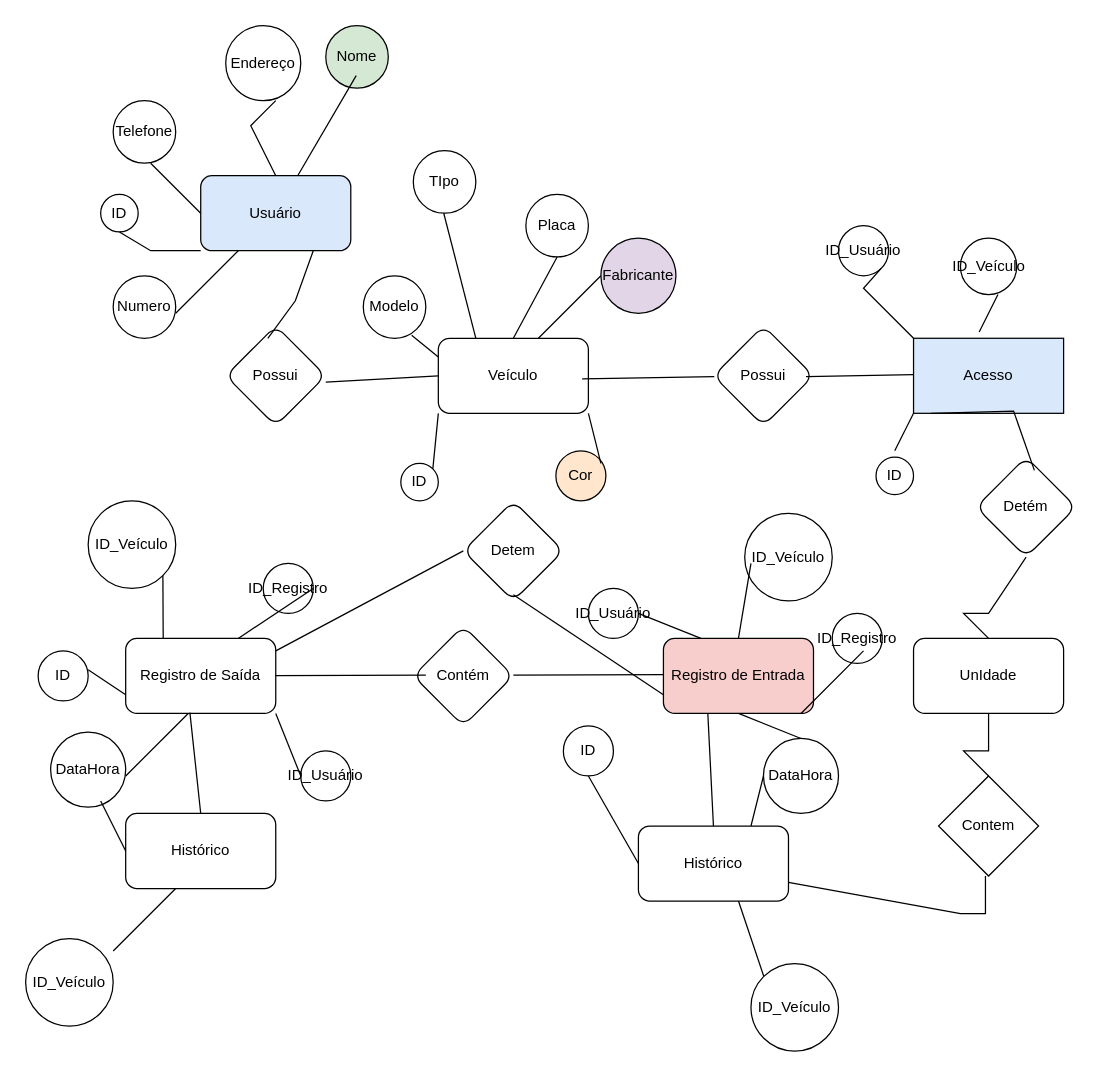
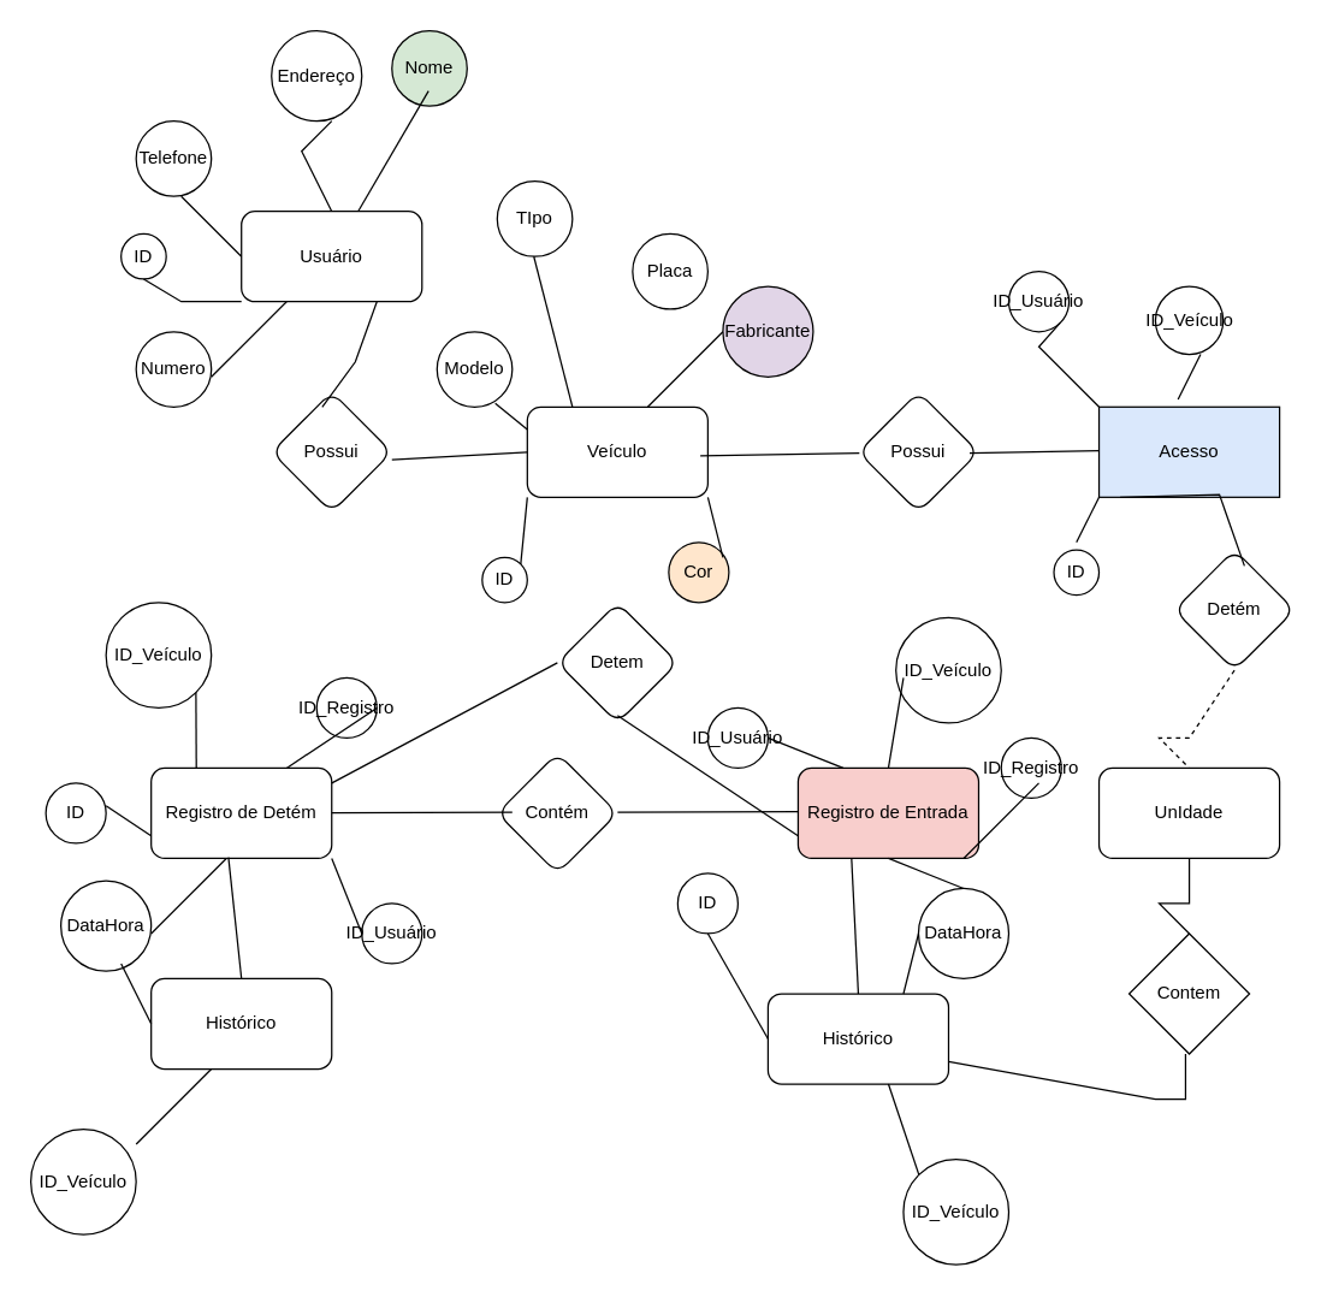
  <mxCell id="0" />
  <mxCell id="1" parent="0" />
- <mxCell id="2" value="Usuário" style="rounded=1;whiteSpace=wrap;html=1;fillColor=#dae8fc;" vertex="1" parent="1"><mxGeometry x="160" y="140" width="120" height="60" as="geometry" /></mxCell>
+ <mxCell id="2" value="Usuário" style="rounded=1;whiteSpace=wrap;html=1;" vertex="1" parent="1"><mxGeometry x="160" y="140" width="120" height="60" as="geometry" /></mxCell>
  <mxCell id="3" value="Possui" style="rhombus;whiteSpace=wrap;html=1;rounded=1;" vertex="1" parent="1"><mxGeometry x="180" y="260" width="80" height="80" as="geometry" /></mxCell>
  <mxCell id="4" value="Veículo" style="whiteSpace=wrap;html=1;rounded=1;" vertex="1" parent="1"><mxGeometry x="350" y="270" width="120" height="60" as="geometry" /></mxCell>
  <mxCell id="5" value="Detem" style="rhombus;whiteSpace=wrap;html=1;rounded=1;" vertex="1" parent="1"><mxGeometry x="370" y="400" width="80" height="80" as="geometry" /></mxCell>
  <mxCell id="6" value="Registro de Entrada" style="whiteSpace=wrap;html=1;rounded=1;fillColor=#f8cecc;" vertex="1" parent="1"><mxGeometry x="530" y="510" width="120" height="60" as="geometry" /></mxCell>
- <mxCell id="7" value="Registro de Saída" style="whiteSpace=wrap;html=1;rounded=1;" vertex="1" parent="1"><mxGeometry x="100" y="510" width="120" height="60" as="geometry" /></mxCell>
+ <mxCell id="7" value="Registro de Detém" style="whiteSpace=wrap;html=1;rounded=1;" vertex="1" parent="1"><mxGeometry x="100" y="510" width="120" height="60" as="geometry" /></mxCell>
  <mxCell id="8" value="UnIdade" style="rounded=1;whiteSpace=wrap;html=1;" vertex="1" parent="1"><mxGeometry x="730" y="510" width="120" height="60" as="geometry" /></mxCell>
  <mxCell id="9" value="Acesso" style="rounded=0;whiteSpace=wrap;html=1;fillColor=#dae8fc;" vertex="1" parent="1"><mxGeometry x="730" y="270" width="120" height="60" as="geometry" /></mxCell>
  <mxCell id="10" value="Histórico" style="whiteSpace=wrap;html=1;rounded=1;" vertex="1" parent="1"><mxGeometry x="100" y="650" width="120" height="60" as="geometry" /></mxCell>
  <mxCell id="11" value="Histórico" style="whiteSpace=wrap;html=1;rounded=1;" vertex="1" parent="1"><mxGeometry x="510" y="660" width="120" height="60" as="geometry" /></mxCell>
  <mxCell id="12" style="edgeStyle=orthogonalEdgeStyle;rounded=0;orthogonalLoop=1;jettySize=auto;html=1;exitX=0.5;exitY=1;exitDx=0;exitDy=0;" edge="1" parent="1" source="10" target="10"><mxGeometry relative="1" as="geometry" /></mxCell>
  <mxCell id="13" value="Contém" style="rhombus;whiteSpace=wrap;html=1;rounded=1;" vertex="1" parent="1"><mxGeometry x="330" y="500" width="80" height="80" as="geometry" /></mxCell>
  <mxCell id="14" value="Possui" style="rhombus;whiteSpace=wrap;html=1;rounded=1;" vertex="1" parent="1"><mxGeometry x="570" y="260" width="80" height="80" as="geometry" /></mxCell>
  <mxCell id="15" value="Detém" style="rhombus;whiteSpace=wrap;html=1;rounded=1;" vertex="1" parent="1"><mxGeometry x="780" y="365" width="80" height="80" as="geometry" /></mxCell>
  <mxCell id="16" value="Contem" style="rhombus;whiteSpace=wrap;html=1;" vertex="1" parent="1"><mxGeometry x="750" y="620" width="80" height="80" as="geometry" /></mxCell>
  <mxCell id="17" value="Telefone" style="ellipse;whiteSpace=wrap;html=1;aspect=fixed;" vertex="1" parent="1"><mxGeometry x="90" y="80" width="50" height="50" as="geometry" /></mxCell>
  <mxCell id="18" value="Endereço" style="ellipse;whiteSpace=wrap;html=1;aspect=fixed;" vertex="1" parent="1"><mxGeometry x="180" y="20" width="60" height="60" as="geometry" /></mxCell>
  <mxCell id="19" value="Nome" style="ellipse;whiteSpace=wrap;html=1;aspect=fixed;fillColor=#d5e8d4;" vertex="1" parent="1"><mxGeometry x="260" y="20" width="50" height="50" as="geometry" /></mxCell>
  <mxCell id="20" value="TIpo" style="ellipse;whiteSpace=wrap;html=1;aspect=fixed;" vertex="1" parent="1"><mxGeometry x="330" y="120" width="50" height="50" as="geometry" /></mxCell>
  <mxCell id="21" value="Numero" style="ellipse;whiteSpace=wrap;html=1;aspect=fixed;" vertex="1" parent="1"><mxGeometry x="90" y="220" width="50" height="50" as="geometry" /></mxCell>
  <mxCell id="22" value="Modelo" style="ellipse;whiteSpace=wrap;html=1;aspect=fixed;" vertex="1" parent="1"><mxGeometry x="290" y="220" width="50" height="50" as="geometry" /></mxCell>
  <mxCell id="23" value="Placa" style="ellipse;whiteSpace=wrap;html=1;aspect=fixed;" vertex="1" parent="1"><mxGeometry x="420" y="155" width="50" height="50" as="geometry" /></mxCell>
  <mxCell id="24" value="ID" style="ellipse;whiteSpace=wrap;html=1;aspect=fixed;" vertex="1" parent="1"><mxGeometry x="80" y="155" width="30" height="30" as="geometry" /></mxCell>
  <mxCell id="25" value="ID" style="ellipse;whiteSpace=wrap;html=1;aspect=fixed;" vertex="1" parent="1"><mxGeometry x="320" y="370" width="30" height="30" as="geometry" /></mxCell>
  <mxCell id="26" value="Cor" style="ellipse;whiteSpace=wrap;html=1;aspect=fixed;fillColor=#ffe6cc;" vertex="1" parent="1"><mxGeometry x="444" y="360" width="40" height="40" as="geometry" /></mxCell>
  <mxCell id="27" value="ID_Veículo" style="ellipse;whiteSpace=wrap;html=1;aspect=fixed;" vertex="1" parent="1"><mxGeometry x="767.5" y="190" width="45" height="45" as="geometry" /></mxCell>
  <mxCell id="28" value="ID_Veículo" style="ellipse;whiteSpace=wrap;html=1;aspect=fixed;" vertex="1" parent="1"><mxGeometry x="20" y="750" width="70" height="70" as="geometry" /></mxCell>
  <mxCell id="29" value="ID_Usuário" style="ellipse;whiteSpace=wrap;html=1;aspect=fixed;" vertex="1" parent="1"><mxGeometry x="470" y="470" width="40" height="40" as="geometry" /></mxCell>
  <mxCell id="30" value="Fabricante" style="ellipse;whiteSpace=wrap;html=1;aspect=fixed;fillColor=#e1d5e7;" vertex="1" parent="1"><mxGeometry x="480" y="190" width="60" height="60" as="geometry" /></mxCell>
  <mxCell id="31" value="ID_Registro" style="ellipse;whiteSpace=wrap;html=1;aspect=fixed;" vertex="1" parent="1"><mxGeometry x="665" y="490" width="40" height="40" as="geometry" /></mxCell>
  <mxCell id="32" value="DataHora" style="ellipse;whiteSpace=wrap;html=1;aspect=fixed;" vertex="1" parent="1"><mxGeometry x="40" y="585" width="60" height="60" as="geometry" /></mxCell>
  <mxCell id="33" value="ID" style="ellipse;whiteSpace=wrap;html=1;aspect=fixed;" vertex="1" parent="1"><mxGeometry y="520" width="40" height="40" as="geometry" x="30" /></mxCell>
  <mxCell id="34" value="ID" style="ellipse;whiteSpace=wrap;html=1;aspect=fixed;" vertex="1" parent="1"><mxGeometry x="450" y="580" width="40" height="40" as="geometry" /></mxCell>
  <mxCell id="35" value="ID_Veículo" style="ellipse;whiteSpace=wrap;html=1;aspect=fixed;" vertex="1" parent="1"><mxGeometry x="600" y="770" width="70" height="70" as="geometry" /></mxCell>
  <mxCell id="36" value="ID_Veículo" style="ellipse;whiteSpace=wrap;html=1;aspect=fixed;" vertex="1" parent="1"><mxGeometry x="595" y="410" width="70" height="70" as="geometry" /></mxCell>
  <mxCell id="37" value="ID_Veículo" style="ellipse;whiteSpace=wrap;html=1;aspect=fixed;" vertex="1" parent="1"><mxGeometry x="70" y="400" width="70" height="70" as="geometry" /></mxCell>
  <mxCell id="38" value="DataHora" style="ellipse;whiteSpace=wrap;html=1;aspect=fixed;" vertex="1" parent="1"><mxGeometry x="610" y="590" width="60" height="60" as="geometry" /></mxCell>
  <mxCell id="39" value="ID_Registro" style="ellipse;whiteSpace=wrap;html=1;aspect=fixed;" vertex="1" parent="1"><mxGeometry x="210" y="450" width="40" height="40" as="geometry" /></mxCell>
  <mxCell id="40" value="ID_Usuário" style="ellipse;whiteSpace=wrap;html=1;aspect=fixed;" vertex="1" parent="1"><mxGeometry x="240" y="600" width="40" height="40" as="geometry" /></mxCell>
  <mxCell id="41" value="ID_Usuário" style="ellipse;whiteSpace=wrap;html=1;aspect=fixed;" vertex="1" parent="1"><mxGeometry x="670" y="180" width="40" height="40" as="geometry" /></mxCell>
  <mxCell id="42" value="ID" style="ellipse;whiteSpace=wrap;html=1;aspect=fixed;" vertex="1" parent="1"><mxGeometry x="700" y="365" width="30" height="30" as="geometry" /></mxCell>
  <mxCell id="43" value="" style="endArrow=none;html=1;rounded=0;exitX=0.5;exitY=0;exitDx=0;exitDy=0;" edge="1" parent="1" source="2"><mxGeometry width="50" height="50" relative="1" as="geometry"><mxPoint x="170" y="130" as="sourcePoint" /><mxPoint x="220" y="80" as="targetPoint" /><Array as="points"><mxPoint x="200" y="100" /></Array></mxGeometry></mxCell>
  <mxCell id="44" value="" style="endArrow=none;html=1;rounded=0;" edge="1" parent="1" source="2"><mxGeometry width="50" height="50" relative="1" as="geometry"><mxPoint x="284.33" y="120" as="sourcePoint" /><mxPoint x="284.33" y="60" as="targetPoint" /><Array as="points" /></mxGeometry></mxCell>
  <mxCell id="45" value="" style="endArrow=none;html=1;rounded=0;entryX=0.75;entryY=1;entryDx=0;entryDy=0;" edge="1" parent="1" target="2"><mxGeometry width="50" height="50" relative="1" as="geometry"><mxPoint x="213.67" y="270" as="sourcePoint" /><mxPoint x="250" y="220" as="targetPoint" /><Array as="points"><mxPoint x="235.67" y="240" /></Array></mxGeometry></mxCell>
  <mxCell id="46" value="" style="endArrow=none;html=1;rounded=0;entryX=0;entryY=0.5;entryDx=0;entryDy=0;" edge="1" parent="1" target="4"><mxGeometry width="50" height="50" relative="1" as="geometry"><mxPoint x="260" y="305" as="sourcePoint" /><mxPoint x="296.33" y="235" as="targetPoint" /><Array as="points" /></mxGeometry></mxCell>
  <mxCell id="47" value="" style="endArrow=none;html=1;rounded=0;" edge="1" parent="1" target="14"><mxGeometry width="50" height="50" relative="1" as="geometry"><mxPoint x="465" y="302.5" as="sourcePoint" /><mxPoint x="555" y="297.5" as="targetPoint" /><Array as="points" /></mxGeometry></mxCell>
  <mxCell id="48" value="" style="endArrow=none;html=1;rounded=0;" edge="1" parent="1"><mxGeometry width="50" height="50" relative="1" as="geometry"><mxPoint x="644" y="300.75" as="sourcePoint" /><mxPoint x="730" y="299" as="targetPoint" /><Array as="points" /></mxGeometry></mxCell>
  <mxCell id="49" value="" style="endArrow=none;html=1;rounded=0;entryX=0.583;entryY=0.133;entryDx=0;entryDy=0;entryPerimeter=0;" edge="1" parent="1" target="15"><mxGeometry width="50" height="50" relative="1" as="geometry"><mxPoint x="744" y="330" as="sourcePoint" /><mxPoint x="830" y="328.25" as="targetPoint" /><Array as="points"><mxPoint x="810" y="328.25" /></Array></mxGeometry></mxCell>
- <mxCell id="50" value="" style="endArrow=none;html=1;rounded=0;entryX=0.5;entryY=0;entryDx=0;entryDy=0;exitX=0.5;exitY=1;exitDx=0;exitDy=0;" edge="1" parent="1" source="15" target="8"><mxGeometry width="50" height="50" relative="1" as="geometry"><mxPoint x="790" y="439" as="sourcePoint" /><mxPoint x="843" y="500" as="targetPoint" /><Array as="points"><mxPoint x="790" y="490" /><mxPoint x="770" y="490" /></Array></mxGeometry></mxCell>
+ <mxCell id="50" value="" style="endArrow=none;html=1;rounded=0;entryX=0.5;entryY=0;entryDx=0;entryDy=0;exitX=0.5;exitY=1;exitDx=0;exitDy=0;dashed=1;" edge="1" parent="1" source="15" target="8"><mxGeometry width="50" height="50" relative="1" as="geometry"><mxPoint x="790" y="439" as="sourcePoint" /><mxPoint x="843" y="500" as="targetPoint" /><Array as="points"><mxPoint x="790" y="490" /><mxPoint x="770" y="490" /></Array></mxGeometry></mxCell>
  <mxCell id="51" value="" style="endArrow=none;html=1;rounded=0;entryX=0.5;entryY=0;entryDx=0;entryDy=0;exitX=0.5;exitY=1;exitDx=0;exitDy=0;" edge="1" parent="1"><mxGeometry width="50" height="50" relative="1" as="geometry"><mxPoint x="790" y="570" as="sourcePoint" /><mxPoint x="790" y="620" as="targetPoint" /><Array as="points"><mxPoint x="790" y="600" /><mxPoint x="770" y="600" /></Array></mxGeometry></mxCell>
  <mxCell id="52" value="" style="endArrow=none;html=1;rounded=0;entryX=1;entryY=0.75;entryDx=0;entryDy=0;exitX=0.5;exitY=1;exitDx=0;exitDy=0;" edge="1" parent="1" target="11"><mxGeometry width="50" height="50" relative="1" as="geometry"><mxPoint x="787.5" y="700" as="sourcePoint" /><mxPoint x="787.5" y="750" as="targetPoint" /><Array as="points"><mxPoint x="787.5" y="730" /><mxPoint x="767.5" y="730" /></Array></mxGeometry></mxCell>
  <mxCell id="53" value="" style="endArrow=none;html=1;rounded=0;entryX=0.5;entryY=1;entryDx=0;entryDy=0;exitX=0;exitY=0.75;exitDx=0;exitDy=0;" edge="1" parent="1" source="6"><mxGeometry width="50" height="50" relative="1" as="geometry"><mxPoint x="500" y="545" as="sourcePoint" /><mxPoint x="410" y="475" as="targetPoint" /><Array as="points" /></mxGeometry></mxCell>
  <mxCell id="54" value="" style="endArrow=none;html=1;rounded=0;entryX=0.5;entryY=1;entryDx=0;entryDy=0;exitX=0;exitY=0.5;exitDx=0;exitDy=0;" edge="1" parent="1" source="5"><mxGeometry width="50" height="50" relative="1" as="geometry"><mxPoint x="310" y="590" as="sourcePoint" /><mxPoint x="220" y="520" as="targetPoint" /><Array as="points" /></mxGeometry></mxCell>
  <mxCell id="55" value="" style="endArrow=none;html=1;rounded=0;" edge="1" parent="1"><mxGeometry width="50" height="50" relative="1" as="geometry"><mxPoint x="530" y="539" as="sourcePoint" /><mxPoint x="410" y="539.33" as="targetPoint" /><Array as="points" /></mxGeometry></mxCell>
  <mxCell id="56" value="" style="endArrow=none;html=1;rounded=0;" edge="1" parent="1"><mxGeometry width="50" height="50" relative="1" as="geometry"><mxPoint x="340" y="539.33" as="sourcePoint" /><mxPoint x="220" y="539.66" as="targetPoint" /><Array as="points" /></mxGeometry></mxCell>
  <mxCell id="57" value="" style="endArrow=none;html=1;rounded=0;entryX=0.428;entryY=0.989;entryDx=0;entryDy=0;entryPerimeter=0;exitX=0.5;exitY=0;exitDx=0;exitDy=0;" edge="1" parent="1" source="10" target="7"><mxGeometry width="50" height="50" relative="1" as="geometry"><mxPoint x="220" y="614.33" as="sourcePoint" /><mxPoint x="100" y="614.66" as="targetPoint" /><Array as="points" /></mxGeometry></mxCell>
  <mxCell id="58" value="" style="endArrow=none;html=1;rounded=0;entryX=0.428;entryY=0.989;entryDx=0;entryDy=0;entryPerimeter=0;exitX=0.5;exitY=0;exitDx=0;exitDy=0;" edge="1" parent="1" source="11"><mxGeometry width="50" height="50" relative="1" as="geometry"><mxPoint x="574.5" y="651" as="sourcePoint" /><mxPoint x="565.5" y="570" as="targetPoint" /><Array as="points" /></mxGeometry></mxCell>
- <mxCell id="59" value="" style="endArrow=none;html=1;rounded=0;exitX=0.5;exitY=1;exitDx=0;exitDy=0;entryX=0.5;entryY=0;entryDx=0;entryDy=0;" edge="1" parent="1" source="23" target="4"><mxGeometry width="50" height="50" relative="1" as="geometry"><mxPoint x="395" y="244.33" as="sourcePoint" /><mxPoint x="435" y="244.33" as="targetPoint" /><Array as="points" /></mxGeometry></mxCell>
  <mxCell id="60" value="" style="endArrow=none;html=1;rounded=0;entryX=0;entryY=0.5;entryDx=0;entryDy=0;" edge="1" parent="1" target="2"><mxGeometry width="50" height="50" relative="1" as="geometry"><mxPoint x="120" y="130" as="sourcePoint" /><mxPoint x="170" y="80" as="targetPoint" /></mxGeometry></mxCell>
  <mxCell id="61" value="" style="endArrow=none;html=1;rounded=0;entryX=0;entryY=1;entryDx=0;entryDy=0;exitX=0.5;exitY=1;exitDx=0;exitDy=0;" edge="1" parent="1" source="24" target="2"><mxGeometry width="50" height="50" relative="1" as="geometry"><mxPoint x="130" y="140" as="sourcePoint" /><mxPoint x="170" y="180" as="targetPoint" /><Array as="points"><mxPoint x="120" y="200" /></Array></mxGeometry></mxCell>
  <mxCell id="62" value="" style="endArrow=none;html=1;rounded=0;" edge="1" parent="1"><mxGeometry width="50" height="50" relative="1" as="geometry"><mxPoint x="140" y="250" as="sourcePoint" /><mxPoint x="190" y="200" as="targetPoint" /></mxGeometry></mxCell>
  <mxCell id="63" value="" style="endArrow=none;html=1;rounded=0;exitX=0.5;exitY=1;exitDx=0;exitDy=0;entryX=0.25;entryY=0;entryDx=0;entryDy=0;" edge="1" parent="1" target="4"><mxGeometry width="50" height="50" relative="1" as="geometry"><mxPoint x="354.33" y="170" as="sourcePoint" /><mxPoint x="354.33" y="235" as="targetPoint" /><Array as="points" /></mxGeometry></mxCell>
  <mxCell id="64" value="" style="endArrow=none;html=1;rounded=0;exitX=0.5;exitY=1;exitDx=0;exitDy=0;entryX=0;entryY=0.25;entryDx=0;entryDy=0;" edge="1" parent="1" target="4"><mxGeometry width="50" height="50" relative="1" as="geometry"><mxPoint x="328.67" y="267.5" as="sourcePoint" /><mxPoint x="328.67" y="332.5" as="targetPoint" /><Array as="points" /></mxGeometry></mxCell>
  <mxCell id="65" value="" style="endArrow=none;html=1;rounded=0;exitX=0;exitY=1;exitDx=0;exitDy=0;entryX=1;entryY=0;entryDx=0;entryDy=0;" edge="1" parent="1" source="4" target="25"><mxGeometry width="50" height="50" relative="1" as="geometry"><mxPoint x="338.67" y="277.5" as="sourcePoint" /><mxPoint x="360" y="360" as="targetPoint" /><Array as="points" /></mxGeometry></mxCell>
  <mxCell id="66" value="" style="endArrow=none;html=1;rounded=0;" edge="1" parent="1"><mxGeometry width="50" height="50" relative="1" as="geometry"><mxPoint x="430" y="270" as="sourcePoint" /><mxPoint x="480" y="220" as="targetPoint" /></mxGeometry></mxCell>
  <mxCell id="67" value="" style="endArrow=none;html=1;rounded=0;entryX=1;entryY=1;entryDx=0;entryDy=0;" edge="1" parent="1" target="4"><mxGeometry width="50" height="50" relative="1" as="geometry"><mxPoint x="480" y="370" as="sourcePoint" /><mxPoint x="530" y="320" as="targetPoint" /></mxGeometry></mxCell>
  <mxCell id="68" value="" style="endArrow=none;html=1;rounded=0;entryX=0;entryY=1;entryDx=0;entryDy=0;" edge="1" parent="1" target="9"><mxGeometry width="50" height="50" relative="1" as="geometry"><mxPoint x="715" y="360" as="sourcePoint" /><mxPoint x="705" y="320" as="targetPoint" /></mxGeometry></mxCell>
  <mxCell id="69" value="" style="endArrow=none;html=1;rounded=0;entryX=0;entryY=1;entryDx=0;entryDy=0;" edge="1" parent="1"><mxGeometry width="50" height="50" relative="1" as="geometry"><mxPoint x="782.5" y="265" as="sourcePoint" /><mxPoint x="797.5" y="235" as="targetPoint" /></mxGeometry></mxCell>
  <mxCell id="70" value="" style="endArrow=none;html=1;rounded=0;entryX=1;entryY=1;entryDx=0;entryDy=0;exitX=0;exitY=0;exitDx=0;exitDy=0;" edge="1" parent="1" source="9" target="41"><mxGeometry width="50" height="50" relative="1" as="geometry"><mxPoint x="792.5" y="275" as="sourcePoint" /><mxPoint x="807.5" y="245" as="targetPoint" /><Array as="points"><mxPoint x="690" y="230" /></Array></mxGeometry></mxCell>
  <mxCell id="71" value="" style="endArrow=none;html=1;rounded=0;exitX=0.5;exitY=0;exitDx=0;exitDy=0;" edge="1" parent="1" source="6"><mxGeometry width="50" height="50" relative="1" as="geometry"><mxPoint x="550" y="500" as="sourcePoint" /><mxPoint x="600" y="450" as="targetPoint" /></mxGeometry></mxCell>
  <mxCell id="72" value="" style="endArrow=none;html=1;rounded=0;entryX=0.25;entryY=0;entryDx=0;entryDy=0;" edge="1" parent="1" target="6"><mxGeometry width="50" height="50" relative="1" as="geometry"><mxPoint x="510" y="490" as="sourcePoint" /><mxPoint x="560" y="440" as="targetPoint" /></mxGeometry></mxCell>
  <mxCell id="73" value="" style="endArrow=none;html=1;rounded=0;entryX=1;entryY=0.5;entryDx=0;entryDy=0;exitX=0.75;exitY=0;exitDx=0;exitDy=0;" edge="1" parent="1" source="7" target="39"><mxGeometry width="50" height="50" relative="1" as="geometry"><mxPoint x="390" y="440" as="sourcePoint" /><mxPoint x="440" y="390" as="targetPoint" /></mxGeometry></mxCell>
  <mxCell id="74" value="" style="endArrow=none;html=1;rounded=0;entryX=1;entryY=1;entryDx=0;entryDy=0;exitX=0.25;exitY=0;exitDx=0;exitDy=0;" edge="1" parent="1" source="7" target="37"><mxGeometry width="50" height="50" relative="1" as="geometry"><mxPoint x="390" y="440" as="sourcePoint" /><mxPoint x="440" y="390" as="targetPoint" /></mxGeometry></mxCell>
  <mxCell id="75" value="" style="endArrow=none;html=1;rounded=0;exitX=0;exitY=0.5;exitDx=0;exitDy=0;" edge="1" parent="1" source="40"><mxGeometry width="50" height="50" relative="1" as="geometry"><mxPoint x="170" y="620" as="sourcePoint" /><mxPoint x="220" y="570" as="targetPoint" /></mxGeometry></mxCell>
  <mxCell id="76" value="" style="endArrow=none;html=1;rounded=0;" edge="1" parent="1"><mxGeometry width="50" height="50" relative="1" as="geometry"><mxPoint x="100" y="620" as="sourcePoint" /><mxPoint x="150" y="570" as="targetPoint" /></mxGeometry></mxCell>
  <mxCell id="77" value="" style="endArrow=none;html=1;rounded=0;entryX=0;entryY=0.75;entryDx=0;entryDy=0;" edge="1" parent="1" target="7"><mxGeometry width="50" height="50" relative="1" as="geometry"><mxPoint x="70" y="535" as="sourcePoint" /><mxPoint x="90" y="550" as="targetPoint" /></mxGeometry></mxCell>
  <mxCell id="78" value="" style="endArrow=none;html=1;rounded=0;exitX=0;exitY=0.5;exitDx=0;exitDy=0;" edge="1" parent="1" source="10"><mxGeometry width="50" height="50" relative="1" as="geometry"><mxPoint y="690" as="sourcePoint" x="30" /><mxPoint x="80" y="640" as="targetPoint" /></mxGeometry></mxCell>
  <mxCell id="79" value="" style="endArrow=none;html=1;rounded=0;" edge="1" parent="1"><mxGeometry width="50" height="50" relative="1" as="geometry"><mxPoint x="90" y="760" as="sourcePoint" /><mxPoint x="140" y="710" as="targetPoint" /></mxGeometry></mxCell>
  <mxCell id="80" value="" style="endArrow=none;html=1;rounded=0;entryX=0.5;entryY=1;entryDx=0;entryDy=0;exitX=0;exitY=0.5;exitDx=0;exitDy=0;" edge="1" parent="1" source="11" target="34"><mxGeometry width="50" height="50" relative="1" as="geometry"><mxPoint x="440" y="680" as="sourcePoint" /><mxPoint x="490" y="630" as="targetPoint" /></mxGeometry></mxCell>
  <mxCell id="81" value="" style="endArrow=none;html=1;rounded=0;exitX=0;exitY=0;exitDx=0;exitDy=0;" edge="1" parent="1" source="35"><mxGeometry width="50" height="50" relative="1" as="geometry"><mxPoint x="540" y="770" as="sourcePoint" /><mxPoint x="590" y="720" as="targetPoint" /></mxGeometry></mxCell>
  <mxCell id="82" value="" style="endArrow=none;html=1;rounded=0;entryX=0;entryY=0.5;entryDx=0;entryDy=0;exitX=0.75;exitY=0;exitDx=0;exitDy=0;" edge="1" parent="1" source="11" target="38"><mxGeometry width="50" height="50" relative="1" as="geometry"><mxPoint x="550" y="660" as="sourcePoint" /><mxPoint x="600" y="610" as="targetPoint" /></mxGeometry></mxCell>
  <mxCell id="83" value="" style="endArrow=none;html=1;rounded=0;" edge="1" parent="1"><mxGeometry width="50" height="50" relative="1" as="geometry"><mxPoint x="640" y="570" as="sourcePoint" /><mxPoint x="690" y="520" as="targetPoint" /></mxGeometry></mxCell>
  <mxCell id="84" value="" style="endArrow=none;html=1;rounded=0;exitX=0.5;exitY=1;exitDx=0;exitDy=0;entryX=0.5;entryY=0;entryDx=0;entryDy=0;" edge="1" parent="1" source="6" target="38"><mxGeometry width="50" height="50" relative="1" as="geometry"><mxPoint x="580" y="630" as="sourcePoint" /><mxPoint x="630" y="580" as="targetPoint" /></mxGeometry></mxCell>
